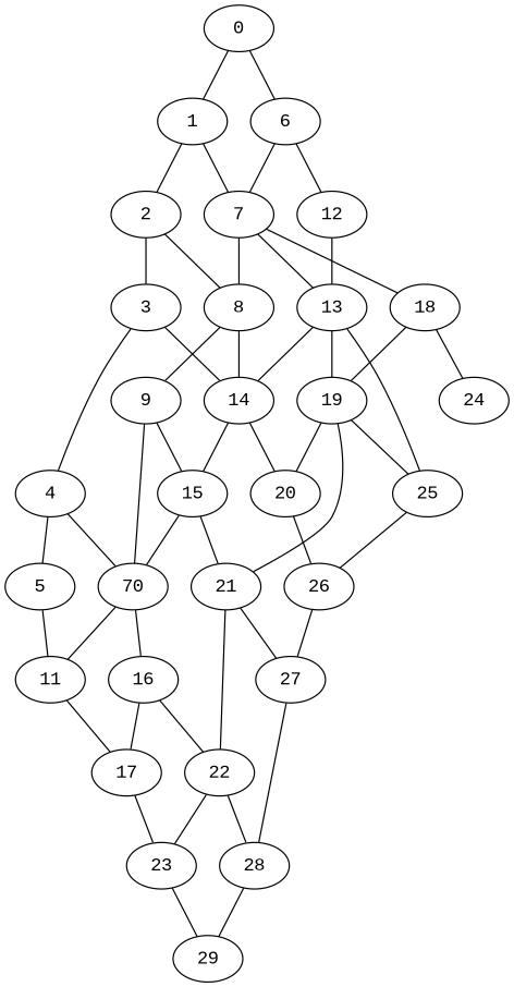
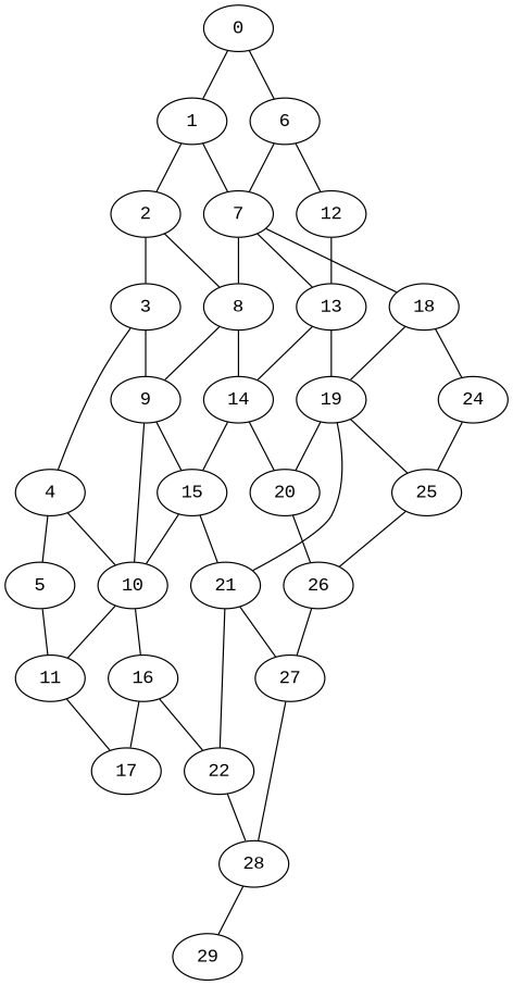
  strict graph {
    fontname="Liberation Mono"
    node [fontname="Liberation Mono"]
    edge [fontname="Liberation Mono"]
    0
    1
    6
    2
    7
    12
    3
    8
    13
    18
    4
    9
    14
    5
-   10 [label=70]
+   10
    15
    11
    16
    17
    19
    20
    21
    22
-   23
    24
    25
    26
    27
    28
    29
    0 -- 1
    0 -- 6
    1 -- 2
    1 -- 7
    6 -- 7
    6 -- 12
    2 -- 3
    2 -- 8
    7 -- 8
    7 -- 13
    7 -- 18
    12 -- 13
    3 -- 4
-   3 -- 14
+   3 -- 9
    8 -- 9
    8 -- 14
    13 -- 14
    13 -- 19
    18 -- 19
    18 -- 24
    4 -- 5
    4 -- 10
    9 -- 10
    9 -- 15
    14 -- 15
    14 -- 20
    5 -- 11
    10 -- 11
    10 -- 16
    15 -- 10
    15 -- 21
    11 -- 17
    16 -- 17
    16 -- 22
-   17 -- 23
    19 -- 20
    19 -- 21
    19 -- 25
    20 -- 26
    21 -- 22
    21 -- 27
-   22 -- 23
    22 -- 28
-   23 -- 29
-   13 -- 25
+   24 -- 25
    25 -- 26
    26 -- 27
    27 -- 28
    28 -- 29
  }
